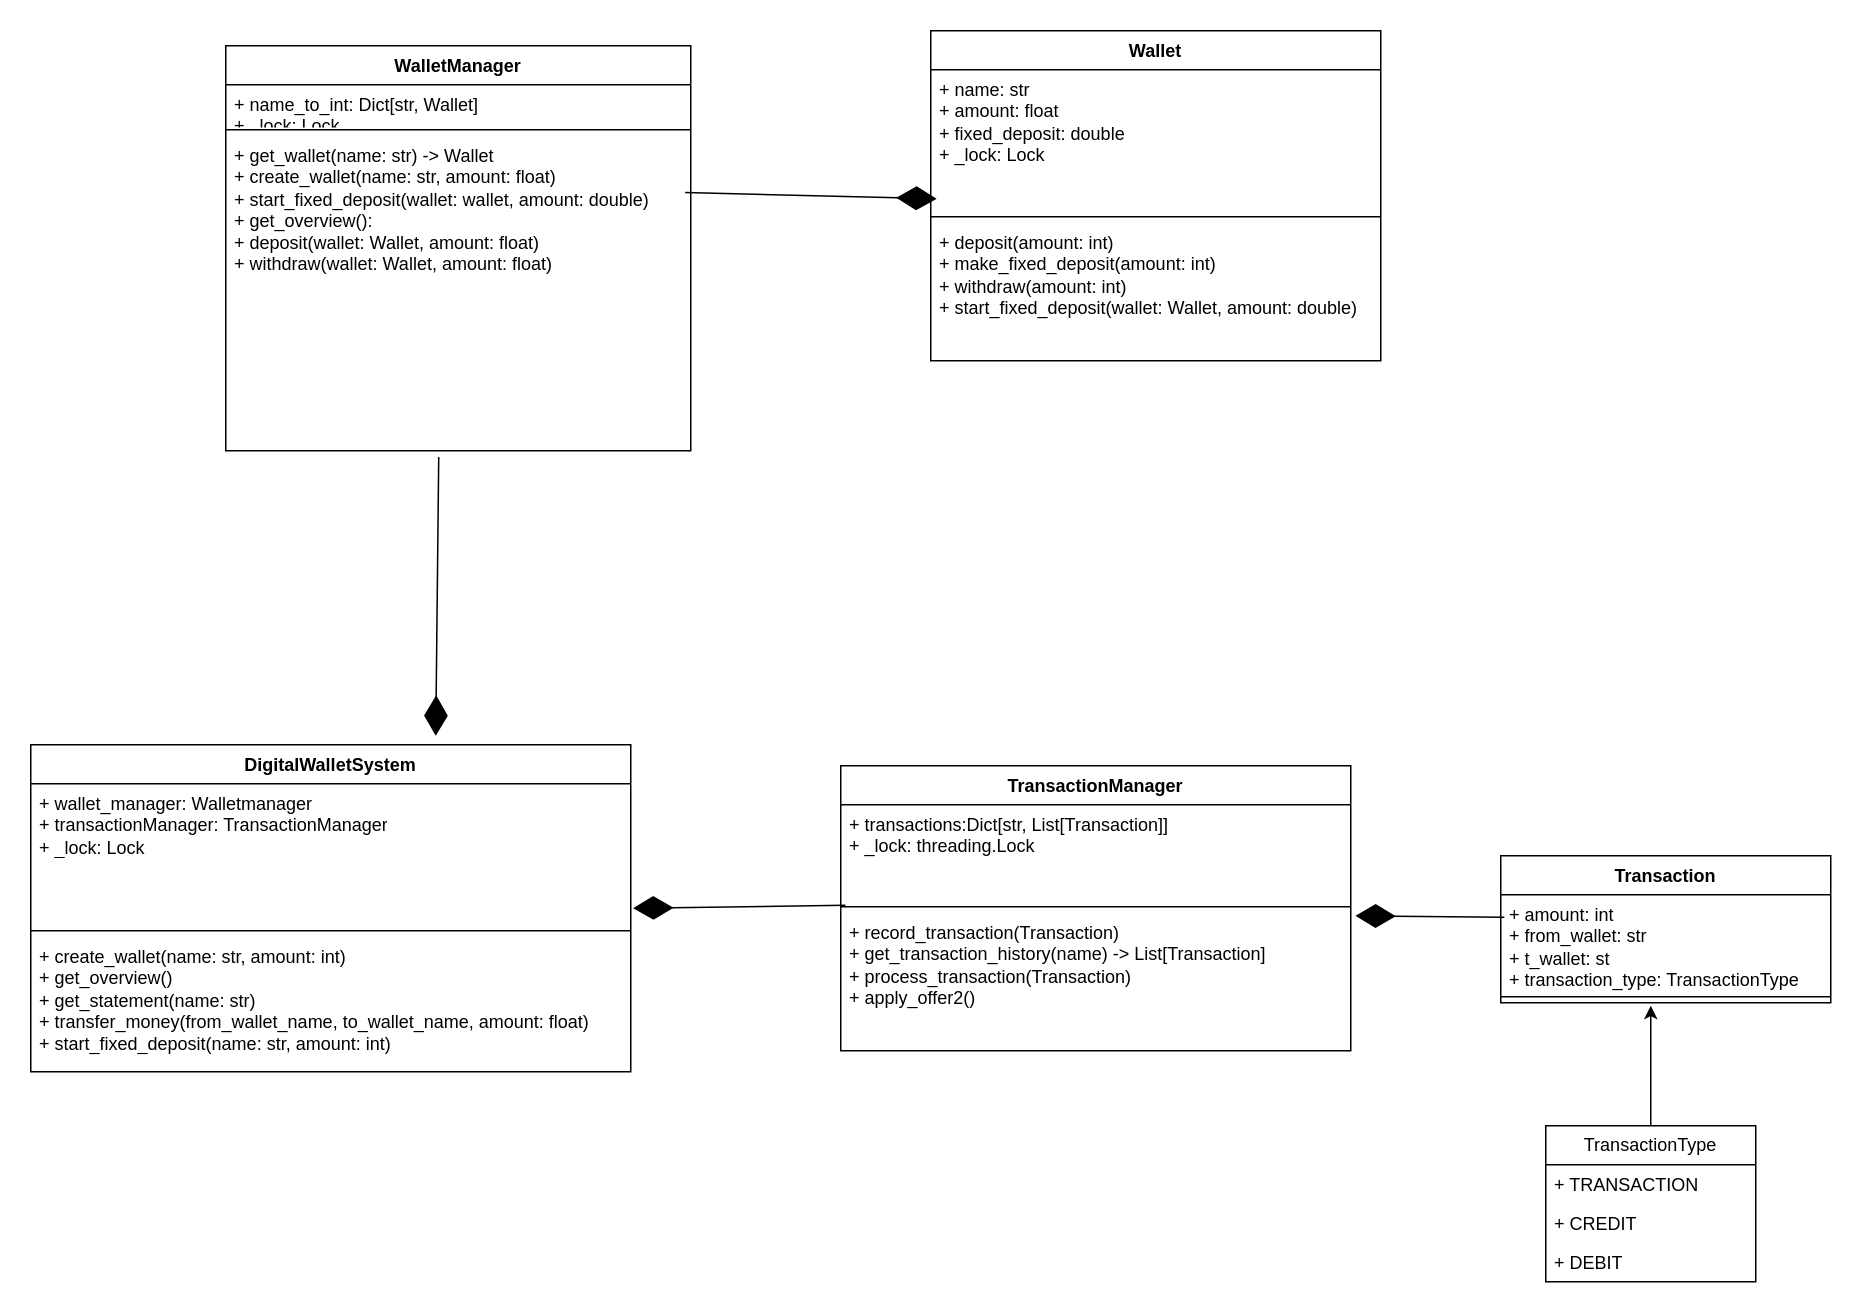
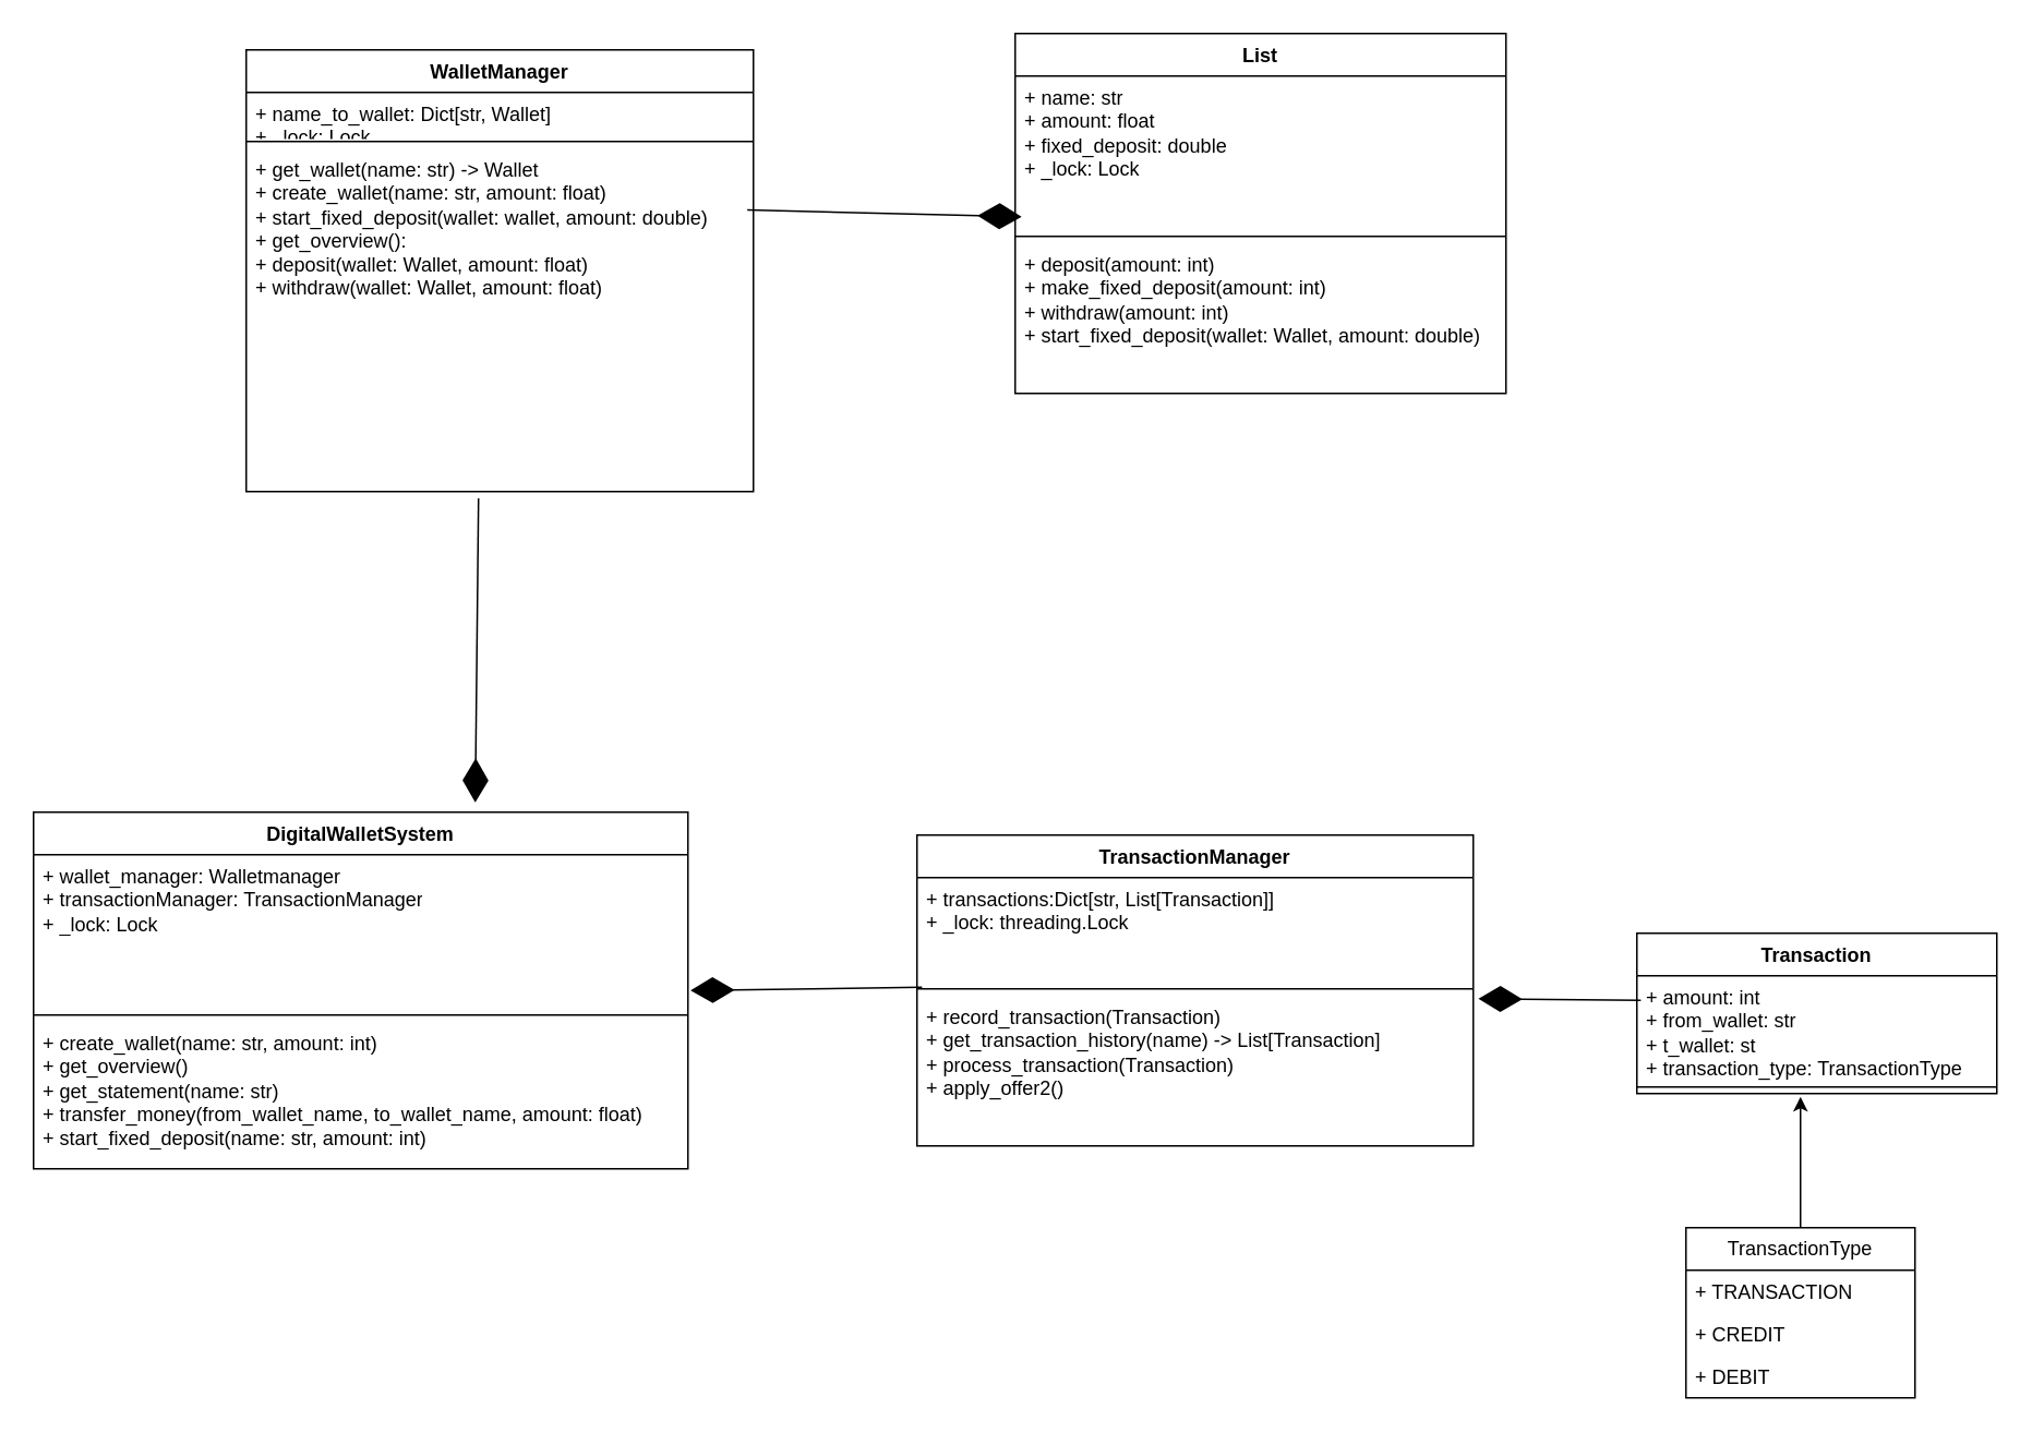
  <mxCell id="0" />
  <mxCell id="1" parent="0" />
- <mxCell id="2" value="Wallet" style="swimlane;fontStyle=1;align=center;verticalAlign=top;childLayout=stackLayout;horizontal=1;startSize=26;horizontalStack=0;resizeParent=1;resizeParentMax=0;resizeLast=0;collapsible=1;marginBottom=0;whiteSpace=wrap;html=1;" parent="1" vertex="1"><mxGeometry x="620" y="20" width="300" height="220" as="geometry" /></mxCell>
+ <mxCell id="2" value="List" style="swimlane;fontStyle=1;align=center;verticalAlign=top;childLayout=stackLayout;horizontal=1;startSize=26;horizontalStack=0;resizeParent=1;resizeParentMax=0;resizeLast=0;collapsible=1;marginBottom=0;whiteSpace=wrap;html=1;" parent="1" vertex="1"><mxGeometry x="620" y="20" width="300" height="220" as="geometry" /></mxCell>
  <mxCell id="3" value="+ name: str&lt;div&gt;+ amount: float&lt;/div&gt;&lt;div&gt;+ fixed_deposit: double&lt;/div&gt;&lt;div&gt;+ _lock: Lock&lt;/div&gt;" style="text;strokeColor=none;fillColor=none;align=left;verticalAlign=top;spacingLeft=4;spacingRight=4;overflow=hidden;rotatable=0;points=[[0,0.5],[1,0.5]];portConstraint=eastwest;whiteSpace=wrap;html=1;" parent="2" vertex="1"><mxGeometry y="26" width="300" height="94" as="geometry" /></mxCell>
  <mxCell id="4" value="" style="line;strokeWidth=1;fillColor=none;align=left;verticalAlign=middle;spacingTop=-1;spacingLeft=3;spacingRight=3;rotatable=0;labelPosition=right;points=[];portConstraint=eastwest;strokeColor=inherit;" parent="2" vertex="1"><mxGeometry y="120" width="300" height="8" as="geometry" /></mxCell>
  <mxCell id="5" value="+ deposit(amount: int)&lt;div&gt;+ make_fixed_deposit(amount: int)&lt;/div&gt;&lt;div&gt;+ withdraw(amount: int)&lt;/div&gt;&lt;div&gt;+ start_fixed_deposit(wallet: Wallet, amount: double)&lt;/div&gt;" style="text;strokeColor=none;fillColor=none;align=left;verticalAlign=top;spacingLeft=4;spacingRight=4;overflow=hidden;rotatable=0;points=[[0,0.5],[1,0.5]];portConstraint=eastwest;whiteSpace=wrap;html=1;" parent="2" vertex="1"><mxGeometry y="128" width="300" height="92" as="geometry" /></mxCell>
  <mxCell id="6" value="Transaction" style="swimlane;fontStyle=1;align=center;verticalAlign=top;childLayout=stackLayout;horizontal=1;startSize=26;horizontalStack=0;resizeParent=1;resizeParentMax=0;resizeLast=0;collapsible=1;marginBottom=0;whiteSpace=wrap;html=1;" parent="1" vertex="1"><mxGeometry x="1000" y="570" width="220" height="98" as="geometry" /></mxCell>
  <mxCell id="7" value="+ amount: int&lt;div&gt;+ from_wallet: str&lt;/div&gt;&lt;div&gt;+ t_wallet: st&lt;/div&gt;&lt;div&gt;+ transaction_type: TransactionType&lt;/div&gt;" style="text;strokeColor=none;fillColor=none;align=left;verticalAlign=top;spacingLeft=4;spacingRight=4;overflow=hidden;rotatable=0;points=[[0,0.5],[1,0.5]];portConstraint=eastwest;whiteSpace=wrap;html=1;" parent="6" vertex="1"><mxGeometry y="26" width="220" height="64" as="geometry" /></mxCell>
  <mxCell id="8" value="" style="line;strokeWidth=1;fillColor=none;align=left;verticalAlign=middle;spacingTop=-1;spacingLeft=3;spacingRight=3;rotatable=0;labelPosition=right;points=[];portConstraint=eastwest;strokeColor=inherit;" parent="6" vertex="1"><mxGeometry y="90" width="220" height="8" as="geometry" /></mxCell>
  <mxCell id="9" value="TransactionManager" style="swimlane;fontStyle=1;align=center;verticalAlign=top;childLayout=stackLayout;horizontal=1;startSize=26;horizontalStack=0;resizeParent=1;resizeParentMax=0;resizeLast=0;collapsible=1;marginBottom=0;whiteSpace=wrap;html=1;" parent="1" vertex="1"><mxGeometry x="560" y="510" width="340" height="190" as="geometry" /></mxCell>
  <mxCell id="10" value="+ transactions:Dict[str, List[Transaction]]&lt;div&gt;+ _lock: threading.Lock&lt;/div&gt;" style="text;strokeColor=none;fillColor=none;align=left;verticalAlign=top;spacingLeft=4;spacingRight=4;overflow=hidden;rotatable=0;points=[[0,0.5],[1,0.5]];portConstraint=eastwest;whiteSpace=wrap;html=1;" parent="9" vertex="1"><mxGeometry y="26" width="340" height="64" as="geometry" /></mxCell>
  <mxCell id="11" value="" style="line;strokeWidth=1;fillColor=none;align=left;verticalAlign=middle;spacingTop=-1;spacingLeft=3;spacingRight=3;rotatable=0;labelPosition=right;points=[];portConstraint=eastwest;strokeColor=inherit;" parent="9" vertex="1"><mxGeometry y="90" width="340" height="8" as="geometry" /></mxCell>
  <mxCell id="12" value="+&amp;nbsp;&lt;span style=&quot;background-color: transparent; color: light-dark(rgb(0, 0, 0), rgb(255, 255, 255));&quot;&gt;record_transaction(Transaction)&lt;/span&gt;&lt;div&gt;+ get_transaction_history(name) -&amp;gt; List[Transaction]&lt;/div&gt;&lt;div&gt;+ process_transaction(Transaction)&lt;/div&gt;&lt;div&gt;+ apply_offer2()&lt;/div&gt;" style="text;strokeColor=none;fillColor=none;align=left;verticalAlign=top;spacingLeft=4;spacingRight=4;overflow=hidden;rotatable=0;points=[[0,0.5],[1,0.5]];portConstraint=eastwest;whiteSpace=wrap;html=1;" parent="9" vertex="1"><mxGeometry y="98" width="340" height="92" as="geometry" /></mxCell>
  <mxCell id="13" value="DigitalWalletSystem" style="swimlane;fontStyle=1;align=center;verticalAlign=top;childLayout=stackLayout;horizontal=1;startSize=26;horizontalStack=0;resizeParent=1;resizeParentMax=0;resizeLast=0;collapsible=1;marginBottom=0;whiteSpace=wrap;html=1;" parent="1" vertex="1"><mxGeometry x="20" y="496" width="400" height="218" as="geometry" /></mxCell>
  <mxCell id="14" value="+ wallet_manager: Walletmanager&lt;div&gt;+ transactionManager: TransactionManager&lt;/div&gt;&lt;div&gt;+ _lock: Lock&lt;/div&gt;" style="text;strokeColor=none;fillColor=none;align=left;verticalAlign=top;spacingLeft=4;spacingRight=4;overflow=hidden;rotatable=0;points=[[0,0.5],[1,0.5]];portConstraint=eastwest;whiteSpace=wrap;html=1;" parent="13" vertex="1"><mxGeometry y="26" width="400" height="94" as="geometry" /></mxCell>
  <mxCell id="15" value="" style="line;strokeWidth=1;fillColor=none;align=left;verticalAlign=middle;spacingTop=-1;spacingLeft=3;spacingRight=3;rotatable=0;labelPosition=right;points=[];portConstraint=eastwest;strokeColor=inherit;" parent="13" vertex="1"><mxGeometry y="120" width="400" height="8" as="geometry" /></mxCell>
  <mxCell id="16" value="+ create_wallet(name: str, amount: int)&lt;div&gt;+ get_overview()&lt;/div&gt;&lt;div&gt;+ get_statement(name: str)&lt;/div&gt;&lt;div&gt;+ transfer_money(from_wallet_name, to_wallet_name, amount: float)&lt;/div&gt;&lt;div&gt;+ start_fixed_deposit(name: str, amount: int)&lt;/div&gt;" style="text;strokeColor=none;fillColor=none;align=left;verticalAlign=top;spacingLeft=4;spacingRight=4;overflow=hidden;rotatable=0;points=[[0,0.5],[1,0.5]];portConstraint=eastwest;whiteSpace=wrap;html=1;" parent="13" vertex="1"><mxGeometry y="128" width="400" height="90" as="geometry" /></mxCell>
  <mxCell id="17" value="" style="endArrow=diamondThin;endFill=1;endSize=24;html=1;rounded=0;entryX=1.004;entryY=0.883;entryDx=0;entryDy=0;entryPerimeter=0;exitX=0.009;exitY=1.047;exitDx=0;exitDy=0;exitPerimeter=0;" parent="1" source="10" target="14" edge="1"><mxGeometry width="160" relative="1" as="geometry"><mxPoint x="540" y="460" as="sourcePoint" /><mxPoint x="700" y="460" as="targetPoint" /></mxGeometry></mxCell>
  <mxCell id="18" value="" style="endArrow=diamondThin;endFill=1;endSize=24;html=1;rounded=0;entryX=1.009;entryY=0.022;entryDx=0;entryDy=0;entryPerimeter=0;exitX=0.011;exitY=0.234;exitDx=0;exitDy=0;exitPerimeter=0;" parent="1" source="7" target="12" edge="1"><mxGeometry width="160" relative="1" as="geometry"><mxPoint x="540" y="460" as="sourcePoint" /><mxPoint x="700" y="460" as="targetPoint" /></mxGeometry></mxCell>
  <mxCell id="19" value="WalletManager" style="swimlane;fontStyle=1;align=center;verticalAlign=top;childLayout=stackLayout;horizontal=1;startSize=26;horizontalStack=0;resizeParent=1;resizeParentMax=0;resizeLast=0;collapsible=1;marginBottom=0;whiteSpace=wrap;html=1;" parent="1" vertex="1"><mxGeometry x="150" y="30" width="310" height="270" as="geometry" /></mxCell>
- <mxCell id="20" value="+ name_to_int: Dict[str, Wallet]&lt;div&gt;+ _lock: Lock&lt;/div&gt;" style="text;strokeColor=none;fillColor=none;align=left;verticalAlign=top;spacingLeft=4;spacingRight=4;overflow=hidden;rotatable=0;points=[[0,0.5],[1,0.5]];portConstraint=eastwest;whiteSpace=wrap;html=1;" parent="19" vertex="1"><mxGeometry y="26" width="310" height="26" as="geometry" /></mxCell>
+ <mxCell id="20" value="+ name_to_wallet: Dict[str, Wallet]&lt;div&gt;+ _lock: Lock&lt;/div&gt;" style="text;strokeColor=none;fillColor=none;align=left;verticalAlign=top;spacingLeft=4;spacingRight=4;overflow=hidden;rotatable=0;points=[[0,0.5],[1,0.5]];portConstraint=eastwest;whiteSpace=wrap;html=1;" parent="19" vertex="1"><mxGeometry y="26" width="310" height="26" as="geometry" /></mxCell>
  <mxCell id="21" value="" style="line;strokeWidth=1;fillColor=none;align=left;verticalAlign=middle;spacingTop=-1;spacingLeft=3;spacingRight=3;rotatable=0;labelPosition=right;points=[];portConstraint=eastwest;strokeColor=inherit;" parent="19" vertex="1"><mxGeometry y="52" width="310" height="8" as="geometry" /></mxCell>
  <mxCell id="22" value="+ get_wallet(name: str) -&amp;gt; Wallet&lt;div&gt;+ create_wallet(name: str, amount: float)&lt;/div&gt;&lt;div&gt;+ start_fixed_deposit(wallet: wallet, amount: double)&lt;/div&gt;&lt;div&gt;+ get_overview():&lt;/div&gt;&lt;div&gt;+ deposit(wallet: Wallet, amount: float)&lt;/div&gt;&lt;div&gt;+ withdraw(wallet: Wallet, amount: float)&lt;/div&gt;" style="text;strokeColor=none;fillColor=none;align=left;verticalAlign=top;spacingLeft=4;spacingRight=4;overflow=hidden;rotatable=0;points=[[0,0.5],[1,0.5]];portConstraint=eastwest;whiteSpace=wrap;html=1;" parent="19" vertex="1"><mxGeometry y="60" width="310" height="210" as="geometry" /></mxCell>
  <mxCell id="23" value="" style="endArrow=diamondThin;endFill=1;endSize=24;html=1;rounded=0;exitX=0.458;exitY=1.02;exitDx=0;exitDy=0;exitPerimeter=0;" parent="1" source="22" edge="1"><mxGeometry width="160" relative="1" as="geometry"><mxPoint x="540" y="460" as="sourcePoint" /><mxPoint x="290" y="490" as="targetPoint" /></mxGeometry></mxCell>
  <mxCell id="24" value="" style="endArrow=diamondThin;endFill=1;endSize=24;html=1;rounded=0;exitX=0.988;exitY=0.18;exitDx=0;exitDy=0;exitPerimeter=0;entryX=0.013;entryY=0.915;entryDx=0;entryDy=0;entryPerimeter=0;" parent="1" source="22" target="3" edge="1"><mxGeometry width="160" relative="1" as="geometry"><mxPoint x="540" y="460" as="sourcePoint" /><mxPoint x="700" y="460" as="targetPoint" /><Array as="points" /></mxGeometry></mxCell>
  <mxCell id="25" style="edgeStyle=orthogonalEdgeStyle;rounded=0;orthogonalLoop=1;jettySize=auto;html=1;" edge="1" parent="1" source="26"><mxGeometry relative="1" as="geometry"><mxPoint x="1100" y="670" as="targetPoint" /></mxGeometry></mxCell>
  <mxCell id="26" value="TransactionType" style="swimlane;fontStyle=0;childLayout=stackLayout;horizontal=1;startSize=26;fillColor=none;horizontalStack=0;resizeParent=1;resizeParentMax=0;resizeLast=0;collapsible=1;marginBottom=0;whiteSpace=wrap;html=1;" vertex="1" parent="1"><mxGeometry x="1030" y="750" width="140" height="104" as="geometry" /></mxCell>
  <mxCell id="27" value="+ TRANSACTION" style="text;strokeColor=none;fillColor=none;align=left;verticalAlign=top;spacingLeft=4;spacingRight=4;overflow=hidden;rotatable=0;points=[[0,0.5],[1,0.5]];portConstraint=eastwest;whiteSpace=wrap;html=1;" vertex="1" parent="26"><mxGeometry y="26" width="140" height="26" as="geometry" /></mxCell>
  <mxCell id="28" value="+ CREDIT" style="text;strokeColor=none;fillColor=none;align=left;verticalAlign=top;spacingLeft=4;spacingRight=4;overflow=hidden;rotatable=0;points=[[0,0.5],[1,0.5]];portConstraint=eastwest;whiteSpace=wrap;html=1;" vertex="1" parent="26"><mxGeometry y="52" width="140" height="26" as="geometry" /></mxCell>
  <mxCell id="29" value="+ DEBIT" style="text;strokeColor=none;fillColor=none;align=left;verticalAlign=top;spacingLeft=4;spacingRight=4;overflow=hidden;rotatable=0;points=[[0,0.5],[1,0.5]];portConstraint=eastwest;whiteSpace=wrap;html=1;" vertex="1" parent="26"><mxGeometry y="78" width="140" height="26" as="geometry" /></mxCell>
